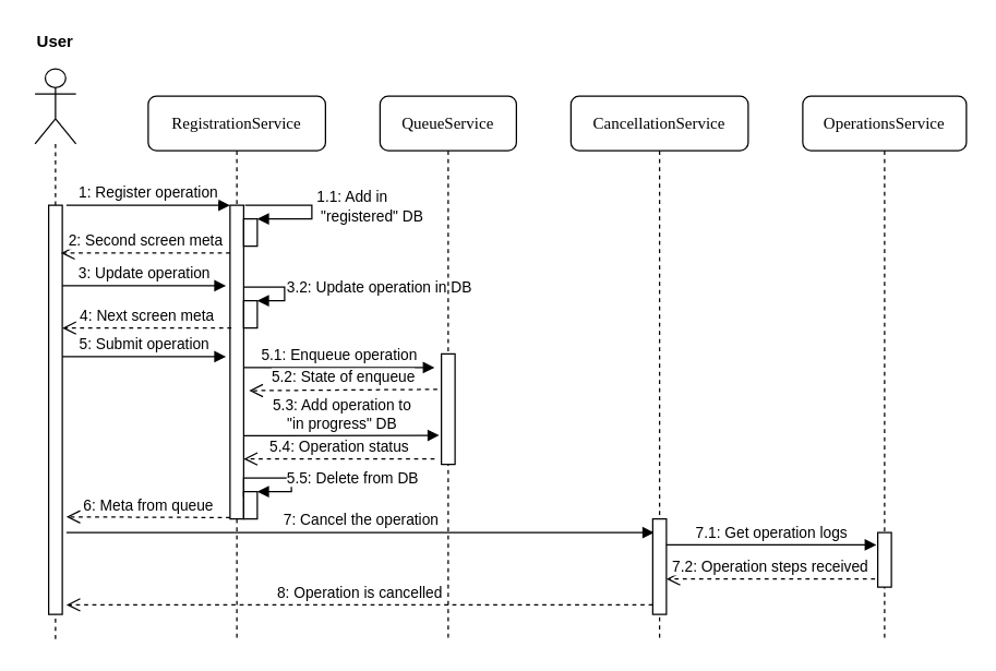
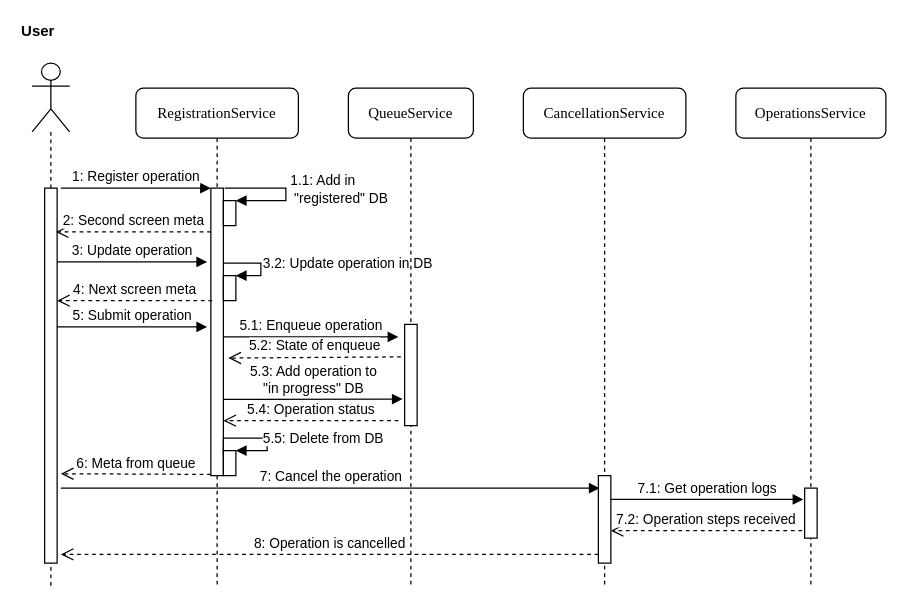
  <mxCell id="0" />
  <mxCell id="1" parent="0" />
  <mxCell id="2" value="RegistrationService" style="shape=umlLifeline;perimeter=lifelinePerimeter;whiteSpace=wrap;html=1;container=1;collapsible=0;recursiveResize=0;outlineConnect=0;rounded=1;shadow=0;comic=0;labelBackgroundColor=none;strokeWidth=1;fontFamily=Verdana;fontSize=12;align=center;" parent="1" vertex="1"><mxGeometry x="108" y="70" width="130" height="400" as="geometry" /></mxCell>
  <mxCell id="3" value="" style="html=1;points=[];perimeter=orthogonalPerimeter;" parent="2" vertex="1"><mxGeometry x="60" y="80" width="10" height="230" as="geometry" /></mxCell>
  <mxCell id="4" value="" style="html=1;points=[];perimeter=orthogonalPerimeter;" parent="2" vertex="1"><mxGeometry x="70" y="90" width="10" height="20" as="geometry" /></mxCell>
  <mxCell id="5" value="1.1: Add in&lt;br&gt;&amp;nbsp;&quot;registered&quot; DB" style="edgeStyle=orthogonalEdgeStyle;html=1;align=left;spacingLeft=2;endArrow=block;rounded=0;entryX=1;entryY=0;" parent="2" target="4" edge="1"><mxGeometry relative="1" as="geometry"><mxPoint x="71" y="80" as="sourcePoint" /><Array as="points"><mxPoint x="120" y="80" /><mxPoint x="120" y="90" /><mxPoint x="80" y="90" /></Array></mxGeometry></mxCell>
  <mxCell id="6" value="" style="html=1;points=[];perimeter=orthogonalPerimeter;" parent="2" vertex="1"><mxGeometry x="70" y="150" width="10" height="20" as="geometry" /></mxCell>
  <mxCell id="7" value="3.2: Update operation in DB" style="edgeStyle=orthogonalEdgeStyle;html=1;align=left;spacingLeft=2;endArrow=block;rounded=0;entryX=1;entryY=0;" parent="2" target="6" edge="1"><mxGeometry relative="1" as="geometry"><mxPoint x="75" y="140" as="sourcePoint" /><Array as="points"><mxPoint x="70" y="140" /><mxPoint x="100" y="140" /><mxPoint x="100" y="150" /></Array></mxGeometry></mxCell>
  <mxCell id="8" value="" style="html=1;points=[];perimeter=orthogonalPerimeter;" parent="2" vertex="1"><mxGeometry x="70" y="290" width="10" height="20" as="geometry" /></mxCell>
  <mxCell id="9" value="5.5: Delete from DB" style="edgeStyle=orthogonalEdgeStyle;html=1;align=left;spacingLeft=2;endArrow=block;rounded=0;entryX=1;entryY=0;exitX=1;exitY=0.756;exitDx=0;exitDy=0;exitPerimeter=0;" parent="2" target="8" edge="1"><mxGeometry relative="1" as="geometry"><mxPoint x="70" y="293.88" as="sourcePoint" /><Array as="points"><mxPoint x="70" y="280" /><mxPoint x="105" y="280" /><mxPoint x="105" y="290" /></Array></mxGeometry></mxCell>
  <mxCell id="10" value="5.3: Add operation to &lt;br&gt;&quot;in progress&quot; DB" style="html=1;verticalAlign=bottom;endArrow=block;entryX=-0.157;entryY=0.324;entryDx=0;entryDy=0;entryPerimeter=0;" parent="2" edge="1"><mxGeometry width="80" relative="1" as="geometry"><mxPoint x="70" y="249" as="sourcePoint" /><mxPoint x="213.43" y="248.72" as="targetPoint" /></mxGeometry></mxCell>
  <mxCell id="11" value="QueueService" style="shape=umlLifeline;perimeter=lifelinePerimeter;whiteSpace=wrap;html=1;container=1;collapsible=0;recursiveResize=0;outlineConnect=0;rounded=1;shadow=0;comic=0;labelBackgroundColor=none;strokeWidth=1;fontFamily=Verdana;fontSize=12;align=center;" parent="1" vertex="1"><mxGeometry x="278" y="70" width="100" height="400" as="geometry" /></mxCell>
  <mxCell id="12" value="" style="html=1;points=[];perimeter=orthogonalPerimeter;" parent="11" vertex="1"><mxGeometry x="45" y="189" width="10" height="81" as="geometry" /></mxCell>
  <mxCell id="13" value="OperationsService" style="shape=umlLifeline;perimeter=lifelinePerimeter;whiteSpace=wrap;html=1;container=1;collapsible=0;recursiveResize=0;outlineConnect=0;rounded=1;shadow=0;comic=0;labelBackgroundColor=none;strokeWidth=1;fontFamily=Verdana;fontSize=12;align=center;" parent="1" vertex="1"><mxGeometry x="588" y="70" width="120" height="400" as="geometry" /></mxCell>
  <mxCell id="14" value="" style="html=1;points=[];perimeter=orthogonalPerimeter;" parent="13" vertex="1"><mxGeometry x="55" y="320" width="10" height="40" as="geometry" /></mxCell>
  <mxCell id="15" value="" style="shape=umlLifeline;participant=umlActor;perimeter=lifelinePerimeter;whiteSpace=wrap;html=1;container=1;collapsible=0;recursiveResize=0;verticalAlign=top;spacingTop=36;outlineConnect=0;size=55;" parent="1" vertex="1"><mxGeometry x="25" y="50" width="30" height="420" as="geometry" /></mxCell>
  <mxCell id="16" value="7: Cancel the operation" style="html=1;verticalAlign=bottom;endArrow=block;entryX=0.1;entryY=0.143;entryDx=0;entryDy=0;entryPerimeter=0;" parent="15" edge="1" target="28"><mxGeometry width="80" relative="1" as="geometry"><mxPoint x="23" y="340" as="sourcePoint" /><mxPoint x="413" y="339" as="targetPoint" /></mxGeometry></mxCell>
  <mxCell id="17" value="" style="html=1;points=[];perimeter=orthogonalPerimeter;" parent="1" vertex="1"><mxGeometry x="35" y="150" width="10" height="300" as="geometry" /></mxCell>
  <mxCell id="18" value="1: Register operation" style="html=1;verticalAlign=bottom;endArrow=block;entryX=0;entryY=0;" parent="1" target="3" edge="1"><mxGeometry relative="1" as="geometry"><mxPoint x="48" y="150" as="sourcePoint" /><Array as="points"><mxPoint x="108" y="150" /></Array></mxGeometry></mxCell>
  <mxCell id="19" value="2: Second screen meta" style="html=1;verticalAlign=bottom;endArrow=open;dashed=1;endSize=8;exitX=0;exitY=0.95;entryX=0.9;entryY=0.95;entryDx=0;entryDy=0;entryPerimeter=0;" parent="1" edge="1"><mxGeometry relative="1" as="geometry"><mxPoint x="44" y="185" as="targetPoint" /><mxPoint x="168" y="185" as="sourcePoint" /></mxGeometry></mxCell>
  <mxCell id="20" value="3: Update operation" style="html=1;verticalAlign=bottom;endArrow=block;entryX=0;entryY=0;" parent="1" edge="1"><mxGeometry relative="1" as="geometry"><mxPoint x="45" y="209" as="sourcePoint" /><mxPoint x="165" y="209" as="targetPoint" /><Array as="points"><mxPoint x="105" y="209" /></Array></mxGeometry></mxCell>
  <mxCell id="21" value="4: Next screen meta" style="html=1;verticalAlign=bottom;endArrow=open;dashed=1;endSize=8;exitX=0;exitY=0.95;" parent="1" edge="1"><mxGeometry relative="1" as="geometry"><mxPoint x="45" y="240" as="targetPoint" /><mxPoint x="169" y="240" as="sourcePoint" /></mxGeometry></mxCell>
  <mxCell id="22" value="5: Submit operation" style="html=1;verticalAlign=bottom;endArrow=block;entryX=0;entryY=0;" parent="1" edge="1"><mxGeometry relative="1" as="geometry"><mxPoint x="45" y="261" as="sourcePoint" /><mxPoint x="165" y="261" as="targetPoint" /><Array as="points"><mxPoint x="105" y="261" /></Array></mxGeometry></mxCell>
  <mxCell id="23" value="5.1: Enqueue operation" style="html=1;verticalAlign=bottom;endArrow=block;" parent="1" edge="1"><mxGeometry relative="1" as="geometry"><mxPoint x="178" y="269" as="sourcePoint" /><mxPoint x="318" y="269" as="targetPoint" /><Array as="points"><mxPoint x="238" y="269" /></Array></mxGeometry></mxCell>
  <mxCell id="24" value="5.2: State of enqueue" style="html=1;verticalAlign=bottom;endArrow=open;dashed=1;endSize=8;exitX=-0.3;exitY=0.8;exitDx=0;exitDy=0;exitPerimeter=0;entryX=1.4;entryY=0.906;entryDx=0;entryDy=0;entryPerimeter=0;" parent="1" edge="1"><mxGeometry relative="1" as="geometry"><mxPoint x="320" y="285" as="sourcePoint" /><mxPoint x="182" y="285.96" as="targetPoint" /></mxGeometry></mxCell>
  <mxCell id="25" value="6: Meta from queue" style="html=1;verticalAlign=bottom;endArrow=open;dashed=1;endSize=8;" parent="1" edge="1"><mxGeometry relative="1" as="geometry"><mxPoint x="48" y="378.5" as="targetPoint" /><mxPoint x="168" y="379" as="sourcePoint" /></mxGeometry></mxCell>
- <mxCell id="26" value="&lt;b&gt;User&lt;/b&gt;" style="text;html=1;strokeColor=none;fillColor=none;align=center;verticalAlign=middle;whiteSpace=wrap;rounded=0;" parent="1" vertex="1"><mxGeometry x="20" y="20" width="40" height="20" as="geometry" /></mxCell>
+ <mxCell id="26" value="&lt;b&gt;User&lt;/b&gt;" style="text;html=1;strokeColor=none;fillColor=none;align=center;verticalAlign=middle;whiteSpace=wrap;rounded=0;" parent="1" vertex="1"><mxGeometry x="10" y="15" width="40" height="20" as="geometry" /></mxCell>
  <mxCell id="27" value="CancellationService" style="shape=umlLifeline;perimeter=lifelinePerimeter;whiteSpace=wrap;html=1;container=1;collapsible=0;recursiveResize=0;outlineConnect=0;rounded=1;shadow=0;comic=0;labelBackgroundColor=none;strokeWidth=1;fontFamily=Verdana;fontSize=12;align=center;" parent="1" vertex="1"><mxGeometry x="418" y="70" width="130" height="400" as="geometry" /></mxCell>
  <mxCell id="28" value="" style="html=1;points=[];perimeter=orthogonalPerimeter;" parent="27" vertex="1"><mxGeometry x="60" y="310" width="10" height="70" as="geometry" /></mxCell>
  <mxCell id="29" value="7.1: Get operation logs" style="html=1;verticalAlign=bottom;endArrow=block;entryX=-0.1;entryY=0.225;entryDx=0;entryDy=0;entryPerimeter=0;" parent="1" edge="1" target="14"><mxGeometry width="80" relative="1" as="geometry"><mxPoint x="488" y="399" as="sourcePoint" /><mxPoint x="633" y="399" as="targetPoint" /><Array as="points" /></mxGeometry></mxCell>
  <mxCell id="30" value="8: Operation is cancelled" style="html=1;verticalAlign=bottom;endArrow=open;dashed=1;endSize=8;" parent="1" edge="1"><mxGeometry relative="1" as="geometry"><mxPoint x="478" y="443" as="sourcePoint" /><mxPoint x="48" y="443" as="targetPoint" /></mxGeometry></mxCell>
  <mxCell id="31" value="5.4: Operation status" style="html=1;verticalAlign=bottom;endArrow=open;dashed=1;endSize=8;" parent="1" edge="1"><mxGeometry relative="1" as="geometry"><mxPoint x="318" y="336" as="sourcePoint" /><mxPoint x="178" y="336" as="targetPoint" /></mxGeometry></mxCell>
  <mxCell id="32" value="7.2: Operation steps received" style="html=1;verticalAlign=bottom;endArrow=open;dashed=1;endSize=8;exitX=0.8;exitY=1;exitDx=0;exitDy=0;exitPerimeter=0;" parent="1" edge="1"><mxGeometry relative="1" as="geometry"><mxPoint x="641" y="424" as="sourcePoint" /><mxPoint x="488" y="424" as="targetPoint" /></mxGeometry></mxCell>
